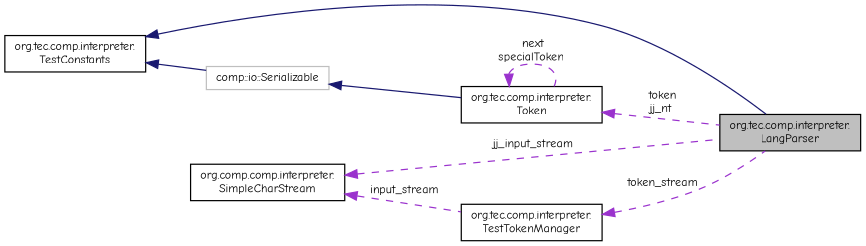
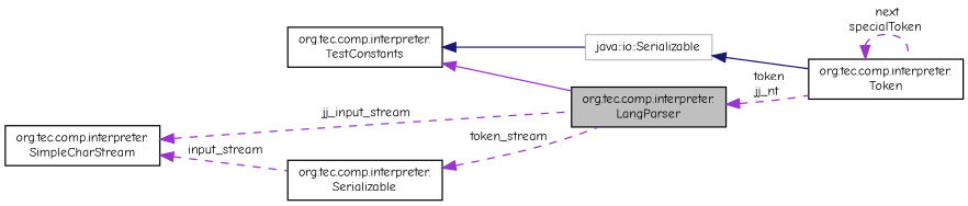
  digraph {
    fontname="Comic Neue"
    rankdir=LR
    node [color=black fillcolor=white fontname="Comic Neue" fontsize=10 shape=record style=filled]
    edge [color=darkorchid3 dir=back fontname="Comic Neue" fontsize=10 labelfontname=Helvetica labelfontsize=10 style=dashed]
    n1 [fillcolor=grey75 fontcolor=black height=0.2 label="org.tec.comp.interpreter.\lLangParser" width=0.4]
    n2 [height=0.2 label="org.tec.comp.interpreter.\lTestConstants" width=0.4]
-   n3 [color=grey75 height=0.2 label="comp::io::Serializable" width=0.4]
-   n4 [height=0.2 label="org.tec.comp.interpreter.\lTestTokenManager" width=0.4]
-   n5 [height=0.2 label="org.comp.comp.interpreter.\lSimpleCharStream" width=0.4]
+   n3 [color=grey75 height=0.2 label="java::io::Serializable" width=0.4]
+   n4 [height=0.2 label="org.tec.comp.interpreter.\lSerializable" width=0.4]
+   n5 [height=0.2 label="org.tec.comp.interpreter.\lSimpleCharStream" width=0.4]
    n6 [height=0.2 label="org.tec.comp.interpreter.\lToken" width=0.4]
-   n2 -> n1 [color=midnightblue style=solid]
+   n2 -> n1 [style=solid]
    n2 -> n3 [color=midnightblue style=solid]
    n3 -> n6 [color=midnightblue style=solid]
    n4 -> n1 [label=" token_stream"]
    n5 -> n1 [label=" jj_input_stream"]
    n5 -> n4 [label=" input_stream"]
-   n6 -> n1 [label=" token\njj_nt"]
+   n1 -> n6 [label=" token\njj_nt"]
    n6 -> n6 [label=" next\nspecialToken"]
  }
